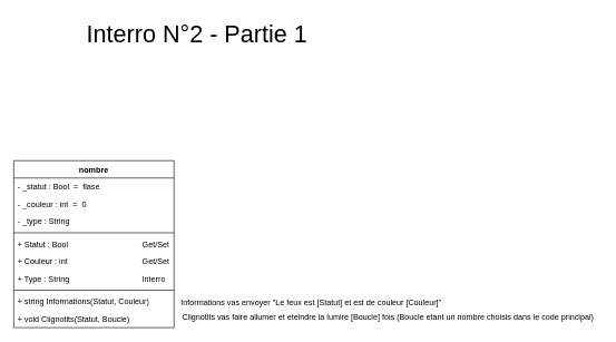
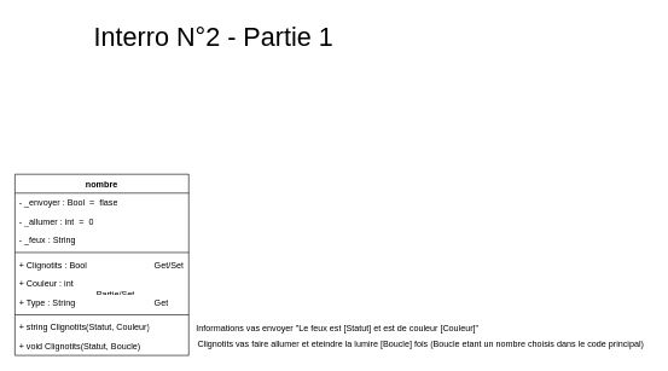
  <mxCell id="0" />
  <mxCell id="1" parent="0" />
  <mxCell id="2" value="&lt;font style=&quot;font-size: 36px;&quot;&gt;Interro N°2 - Partie 1&lt;/font&gt;" style="text;html=1;align=center;verticalAlign=middle;resizable=0;points=[];autosize=1;strokeColor=none;fillColor=none;" vertex="1" parent="1"><mxGeometry x="119" y="20" width="350" height="60" as="geometry" /></mxCell>
  <mxCell id="3" value="nombre" style="swimlane;fontStyle=1;align=center;verticalAlign=top;childLayout=stackLayout;horizontal=1;startSize=26;horizontalStack=0;resizeParent=1;resizeParentMax=0;resizeLast=0;collapsible=1;marginBottom=0;whiteSpace=wrap;html=1;" vertex="1" parent="1"><mxGeometry x="20" y="240" width="240" height="250" as="geometry" /></mxCell>
- <mxCell id="4" value="- _statut : Bool&amp;nbsp; =&amp;nbsp; flase" style="text;strokeColor=none;fillColor=none;align=left;verticalAlign=top;spacingLeft=4;spacingRight=4;overflow=hidden;rotatable=0;points=[[0,0.5],[1,0.5]];portConstraint=eastwest;whiteSpace=wrap;html=1;" vertex="1" parent="3"><mxGeometry y="26" width="240" height="26" as="geometry" /></mxCell>
- <mxCell id="5" value="- _couleur : int&amp;nbsp; =&amp;nbsp; 0" style="text;strokeColor=none;fillColor=none;align=left;verticalAlign=top;spacingLeft=4;spacingRight=4;overflow=hidden;rotatable=0;points=[[0,0.5],[1,0.5]];portConstraint=eastwest;whiteSpace=wrap;html=1;" vertex="1" parent="3"><mxGeometry y="52" width="240" height="26" as="geometry" /></mxCell>
- <mxCell id="6" value="- _type : String" style="text;strokeColor=none;fillColor=none;align=left;verticalAlign=top;spacingLeft=4;spacingRight=4;overflow=hidden;rotatable=0;points=[[0,0.5],[1,0.5]];portConstraint=eastwest;whiteSpace=wrap;html=1;" vertex="1" parent="3"><mxGeometry y="78" width="240" height="26" as="geometry" /></mxCell>
+ <mxCell id="4" value="- _envoyer : Bool&amp;nbsp; =&amp;nbsp; flase" style="text;strokeColor=none;fillColor=none;align=left;verticalAlign=top;spacingLeft=4;spacingRight=4;overflow=hidden;rotatable=0;points=[[0,0.5],[1,0.5]];portConstraint=eastwest;whiteSpace=wrap;html=1;" vertex="1" parent="3"><mxGeometry y="26" width="240" height="26" as="geometry" /></mxCell>
+ <mxCell id="5" value="- _allumer : int&amp;nbsp; =&amp;nbsp; 0" style="text;strokeColor=none;fillColor=none;align=left;verticalAlign=top;spacingLeft=4;spacingRight=4;overflow=hidden;rotatable=0;points=[[0,0.5],[1,0.5]];portConstraint=eastwest;whiteSpace=wrap;html=1;" vertex="1" parent="3"><mxGeometry y="52" width="240" height="26" as="geometry" /></mxCell>
+ <mxCell id="6" value="- _feux : String" style="text;strokeColor=none;fillColor=none;align=left;verticalAlign=top;spacingLeft=4;spacingRight=4;overflow=hidden;rotatable=0;points=[[0,0.5],[1,0.5]];portConstraint=eastwest;whiteSpace=wrap;html=1;" vertex="1" parent="3"><mxGeometry y="78" width="240" height="26" as="geometry" /></mxCell>
  <mxCell id="7" value="" style="line;strokeWidth=1;fillColor=none;align=left;verticalAlign=middle;spacingTop=-1;spacingLeft=3;spacingRight=3;rotatable=0;labelPosition=right;points=[];portConstraint=eastwest;strokeColor=inherit;" vertex="1" parent="3"><mxGeometry y="104" width="240" height="8" as="geometry" /></mxCell>
- <mxCell id="8" value="+ Statut : Bool &lt;span style=&quot;white-space: pre;&quot;&gt;&#09;&lt;span style=&quot;white-space: pre;&quot;&gt;&#09;&lt;/span&gt;&lt;span style=&quot;white-space: pre;&quot;&gt;&#09;&lt;/span&gt;&lt;span style=&quot;white-space: pre;&quot;&gt;&#09;&lt;/span&gt;&lt;/span&gt;Get/Set" style="text;strokeColor=none;fillColor=none;align=left;verticalAlign=top;spacingLeft=4;spacingRight=4;overflow=hidden;rotatable=0;points=[[0,0.5],[1,0.5]];portConstraint=eastwest;whiteSpace=wrap;html=1;" vertex="1" parent="3"><mxGeometry y="112" width="240" height="26" as="geometry" /></mxCell>
- <mxCell id="9" value="+ Couleur : int &lt;span style=&quot;white-space: pre;&quot;&gt;&#09;&lt;span style=&quot;white-space: pre;&quot;&gt;&#09;&lt;/span&gt;&lt;span style=&quot;white-space: pre;&quot;&gt;&#09;&lt;/span&gt;&lt;span style=&quot;white-space: pre;&quot;&gt;&#09;&lt;/span&gt;&lt;/span&gt;Get/Set" style="text;strokeColor=none;fillColor=none;align=left;verticalAlign=top;spacingLeft=4;spacingRight=4;overflow=hidden;rotatable=0;points=[[0,0.5],[1,0.5]];portConstraint=eastwest;whiteSpace=wrap;html=1;" vertex="1" parent="3"><mxGeometry y="138" width="240" height="26" as="geometry" /></mxCell>
- <mxCell id="10" value="+ Type : String &lt;span style=&quot;white-space: pre;&quot;&gt;&#09;&lt;span style=&quot;white-space: pre;&quot;&gt;&#09;&lt;/span&gt;&lt;span style=&quot;white-space: pre;&quot;&gt;&#09;&lt;/span&gt;&lt;span style=&quot;white-space: pre;&quot;&gt;&#09;&lt;/span&gt;&lt;/span&gt;Interro" style="text;strokeColor=none;fillColor=none;align=left;verticalAlign=top;spacingLeft=4;spacingRight=4;overflow=hidden;rotatable=0;points=[[0,0.5],[1,0.5]];portConstraint=eastwest;whiteSpace=wrap;html=1;" vertex="1" parent="3"><mxGeometry y="164" width="240" height="26" as="geometry" /></mxCell>
+ <mxCell id="8" value="+ Clignotits : Bool &lt;span style=&quot;white-space: pre;&quot;&gt;&#09;&lt;span style=&quot;white-space: pre;&quot;&gt;&#09;&lt;/span&gt;&lt;span style=&quot;white-space: pre;&quot;&gt;&#09;&lt;/span&gt;&lt;span style=&quot;white-space: pre;&quot;&gt;&#09;&lt;/span&gt;&lt;/span&gt;Get/Set" style="text;strokeColor=none;fillColor=none;align=left;verticalAlign=top;spacingLeft=4;spacingRight=4;overflow=hidden;rotatable=0;points=[[0,0.5],[1,0.5]];portConstraint=eastwest;whiteSpace=wrap;html=1;" vertex="1" parent="3"><mxGeometry y="112" width="240" height="26" as="geometry" /></mxCell>
+ <mxCell id="9" value="+ Couleur : int &lt;span style=&quot;white-space: pre;&quot;&gt;&#09;&lt;span style=&quot;white-space: pre;&quot;&gt;&#09;&lt;/span&gt;&lt;span style=&quot;white-space: pre;&quot;&gt;&#09;&lt;/span&gt;&lt;span style=&quot;white-space: pre;&quot;&gt;&#09;&lt;/span&gt;&lt;/span&gt;Partie/Set" style="text;strokeColor=none;fillColor=none;align=left;verticalAlign=top;spacingLeft=4;spacingRight=4;overflow=hidden;rotatable=0;points=[[0,0.5],[1,0.5]];portConstraint=eastwest;whiteSpace=wrap;html=1;" vertex="1" parent="3"><mxGeometry y="138" width="240" height="26" as="geometry" /></mxCell>
+ <mxCell id="10" value="+ Type : String &lt;span style=&quot;white-space: pre;&quot;&gt;&#09;&lt;span style=&quot;white-space: pre;&quot;&gt;&#09;&lt;/span&gt;&lt;span style=&quot;white-space: pre;&quot;&gt;&#09;&lt;/span&gt;&lt;span style=&quot;white-space: pre;&quot;&gt;&#09;&lt;/span&gt;&lt;/span&gt;Get" style="text;strokeColor=none;fillColor=none;align=left;verticalAlign=top;spacingLeft=4;spacingRight=4;overflow=hidden;rotatable=0;points=[[0,0.5],[1,0.5]];portConstraint=eastwest;whiteSpace=wrap;html=1;" vertex="1" parent="3"><mxGeometry y="164" width="240" height="26" as="geometry" /></mxCell>
  <mxCell id="11" value="" style="line;strokeWidth=1;fillColor=none;align=left;verticalAlign=middle;spacingTop=-1;spacingLeft=3;spacingRight=3;rotatable=0;labelPosition=right;points=[];portConstraint=eastwest;strokeColor=inherit;" vertex="1" parent="3"><mxGeometry y="190" width="240" height="8" as="geometry" /></mxCell>
- <mxCell id="12" value="+ string Informations(Statut, Couleur)" style="text;strokeColor=none;fillColor=none;align=left;verticalAlign=top;spacingLeft=4;spacingRight=4;overflow=hidden;rotatable=0;points=[[0,0.5],[1,0.5]];portConstraint=eastwest;whiteSpace=wrap;html=1;" vertex="1" parent="3"><mxGeometry y="198" width="240" height="26" as="geometry" /></mxCell>
+ <mxCell id="12" value="+ string Clignotits(Statut, Couleur)" style="text;strokeColor=none;fillColor=none;align=left;verticalAlign=top;spacingLeft=4;spacingRight=4;overflow=hidden;rotatable=0;points=[[0,0.5],[1,0.5]];portConstraint=eastwest;whiteSpace=wrap;html=1;" vertex="1" parent="3"><mxGeometry y="198" width="240" height="26" as="geometry" /></mxCell>
  <mxCell id="13" value="+ void Clignotits(Statut, Boucle)" style="text;strokeColor=none;fillColor=none;align=left;verticalAlign=top;spacingLeft=4;spacingRight=4;overflow=hidden;rotatable=0;points=[[0,0.5],[1,0.5]];portConstraint=eastwest;whiteSpace=wrap;html=1;" vertex="1" parent="3"><mxGeometry y="224" width="240" height="26" as="geometry" /></mxCell>
  <mxCell id="14" value="Informations vas envoyer &quot;Le feux est [Statut] et est de couleur [Couleur]&quot;" style="text;html=1;align=center;verticalAlign=middle;resizable=0;points=[];autosize=1;strokeColor=none;fillColor=none;" vertex="1" parent="1"><mxGeometry x="260" y="438" width="410" height="30" as="geometry" /></mxCell>
  <mxCell id="15" value="Clignotits vas faire allumer et eteindre la lumire [Boucle] fois (Boucle etant un nombre choisis dans le code principal)" style="text;html=1;align=center;verticalAlign=middle;resizable=0;points=[];autosize=1;strokeColor=none;fillColor=none;" vertex="1" parent="1"><mxGeometry x="260" y="460" width="640" height="30" as="geometry" /></mxCell>
